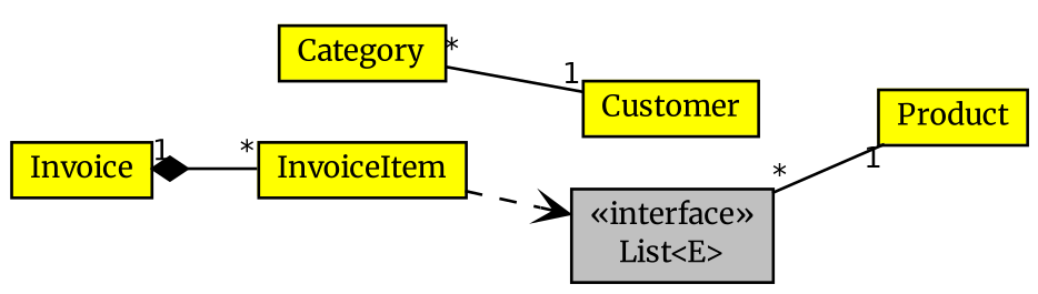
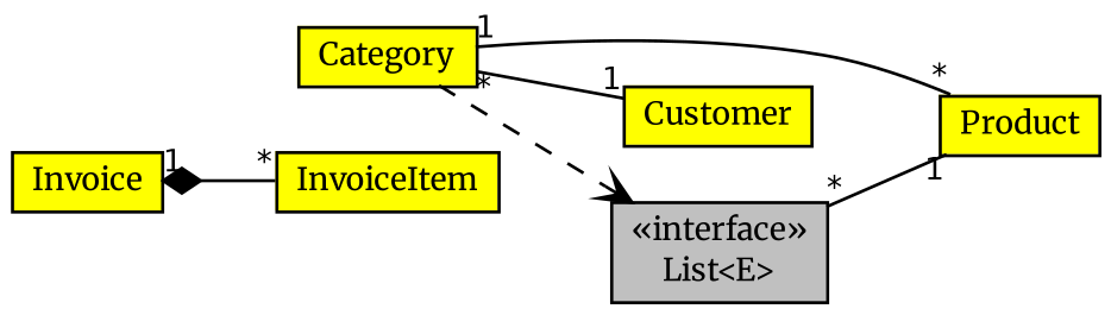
  digraph {
    fontname=Merriweather
    nodesep=0.25
    rankdir=LR
    ranksep=0.5
    node [fontcolor=black fontname=Merriweather fontsize=10 margin=0 shape=plaintext]
    edge [arrowhead=none color=black fontname=Merriweather fontsize=10 headlabel=1 labelfontname=Helvetica labelfontsize=10 taillabel="*" weight=2]
    n1 [height=0 label=<<table title="gr.spinellis.basic.invoice.Customer" border="0" cellborder="1" cellspacing="0" cellpadding="2" bgcolor="yellow"><tr><td><table border="0" cellspacing="0" cellpadding="1"><tr><td align="center" balign="center"> Customer </td></tr></table></td></tr></table>> width=0]
    n2 [height=0 label=<<table title="gr.spinellis.basic.invoice.InvoiceItem" border="0" cellborder="1" cellspacing="0" cellpadding="2" bgcolor="yellow"><tr><td><table border="0" cellspacing="0" cellpadding="1"><tr><td align="center" balign="center"> InvoiceItem </td></tr></table></td></tr></table>> width=0]
    n3 [height=0 label=<<table title="gr.spinellis.basic.product.Product" border="0" cellborder="1" cellspacing="0" cellpadding="2" bgcolor="yellow"><tr><td><table border="0" cellspacing="0" cellpadding="1"><tr><td align="center" balign="center"> Product </td></tr></table></td></tr></table>> width=0]
    n4 [height=0 label=<<table title="gr.spinellis.basic.product.Category" border="0" cellborder="1" cellspacing="0" cellpadding="2" bgcolor="yellow"><tr><td><table border="0" cellspacing="0" cellpadding="1"><tr><td align="center" balign="center"> Category </td></tr></table></td></tr></table>> width=0]
    n5 [height=0 label=<<table title="gr.spinellis.basic.invoice.Invoice" border="0" cellborder="1" cellspacing="0" cellpadding="2" bgcolor="yellow"><tr><td><table border="0" cellspacing="0" cellpadding="1"><tr><td align="center" balign="center"> Invoice </td></tr></table></td></tr></table>> width=0]
    n6 [height=0 label=<<table title="java.util.List" border="0" cellborder="1" cellspacing="0" cellpadding="2" bgcolor="gray" href="http://docs.oracle.com/javase/7/docs/api/java/util/List.html" target="_parent"><tr><td><table border="0" cellspacing="0" cellpadding="1"><tr><td align="center" balign="center"> &#171;interface&#187; </td></tr><tr><td align="center" balign="center"> List&lt;E&gt; </td></tr></table></td></tr></table>> width=0]
+   n3 -> n4
    n4 -> n1
-   n2 -> n6 [arrowhead=open style=dashed weight=0 headlabel="" taillabel=""]
+   n4 -> n6 [arrowhead=open style=dashed weight=0 headlabel="" taillabel=""]
    n5 -> n2 [arrowtail=diamond dir=back headlabel="*" taillabel=1 weight=6]
    n6 -> n3
  }
